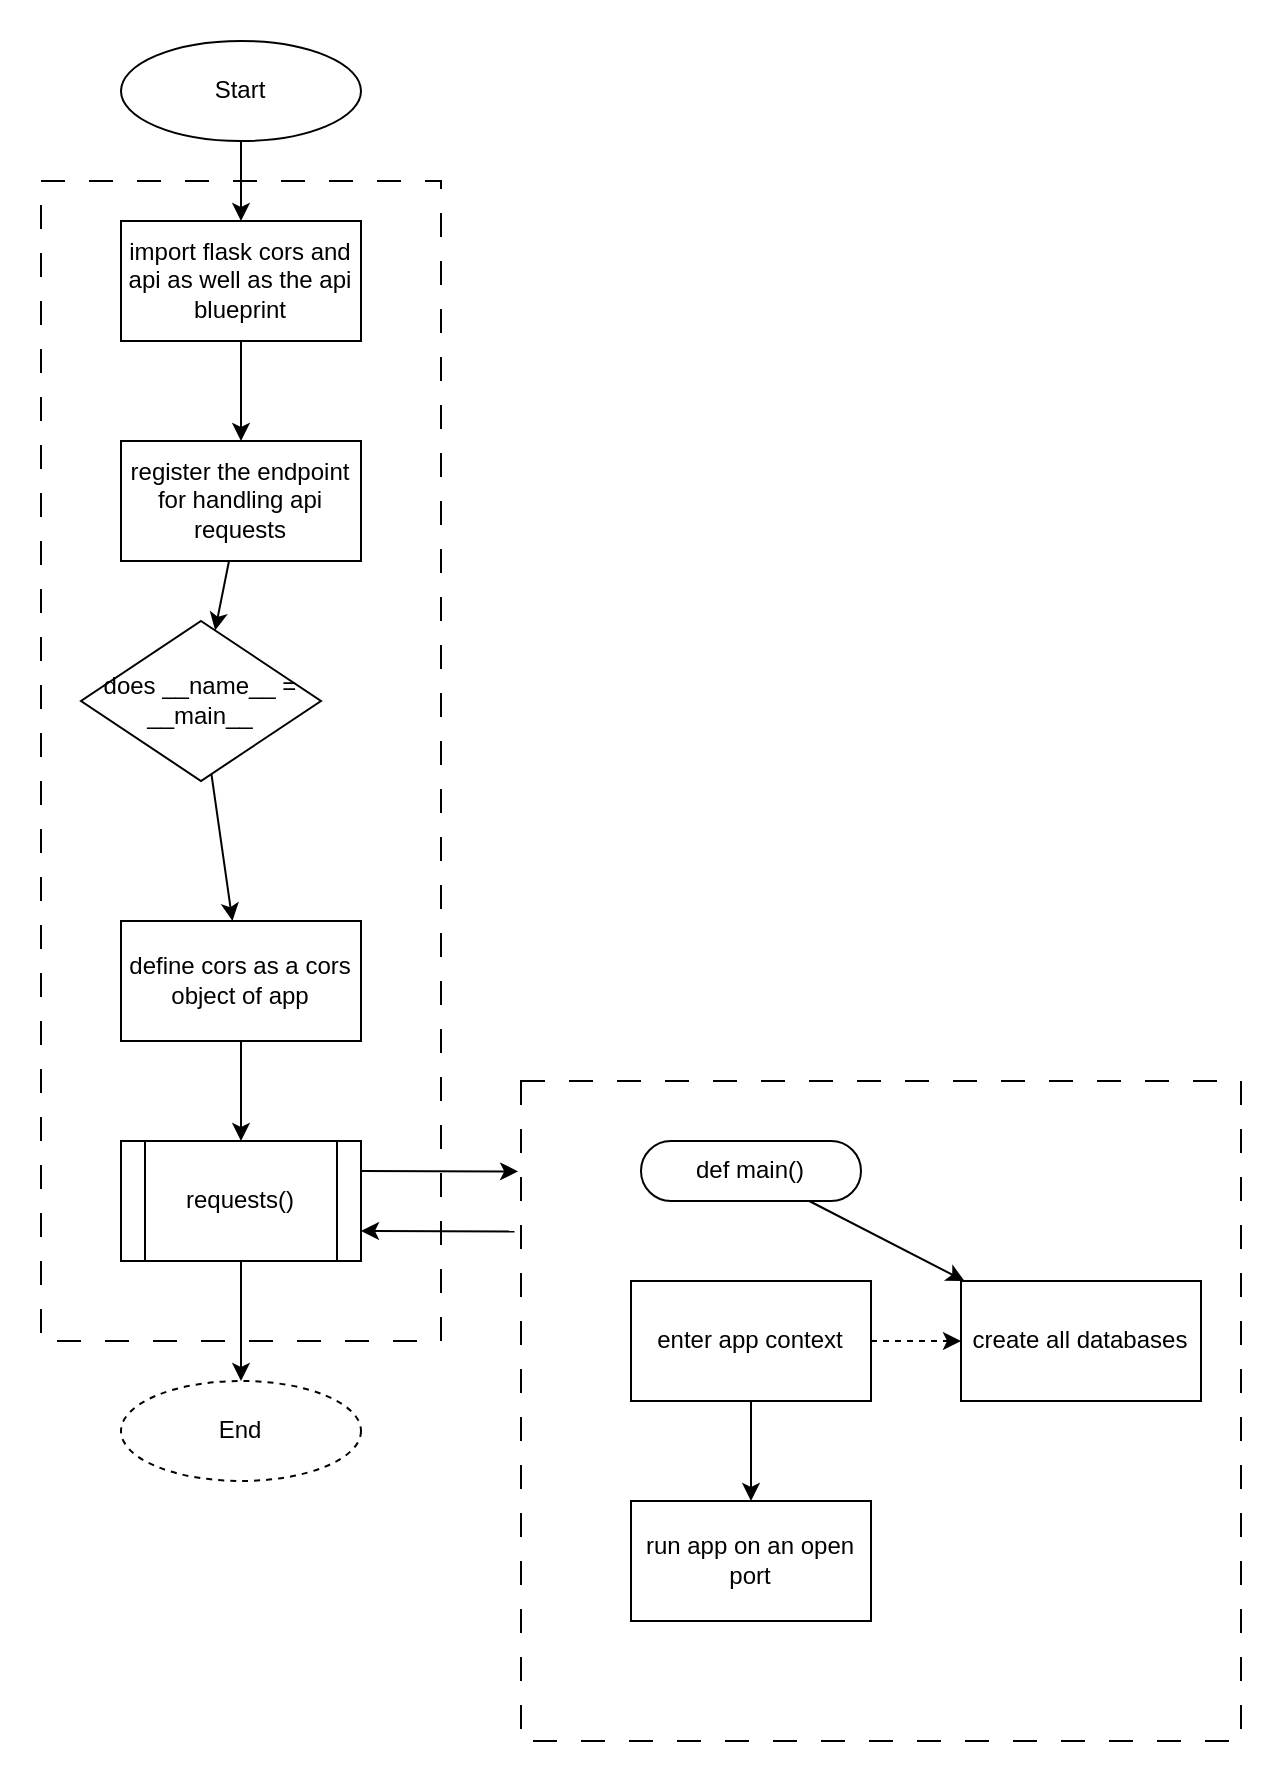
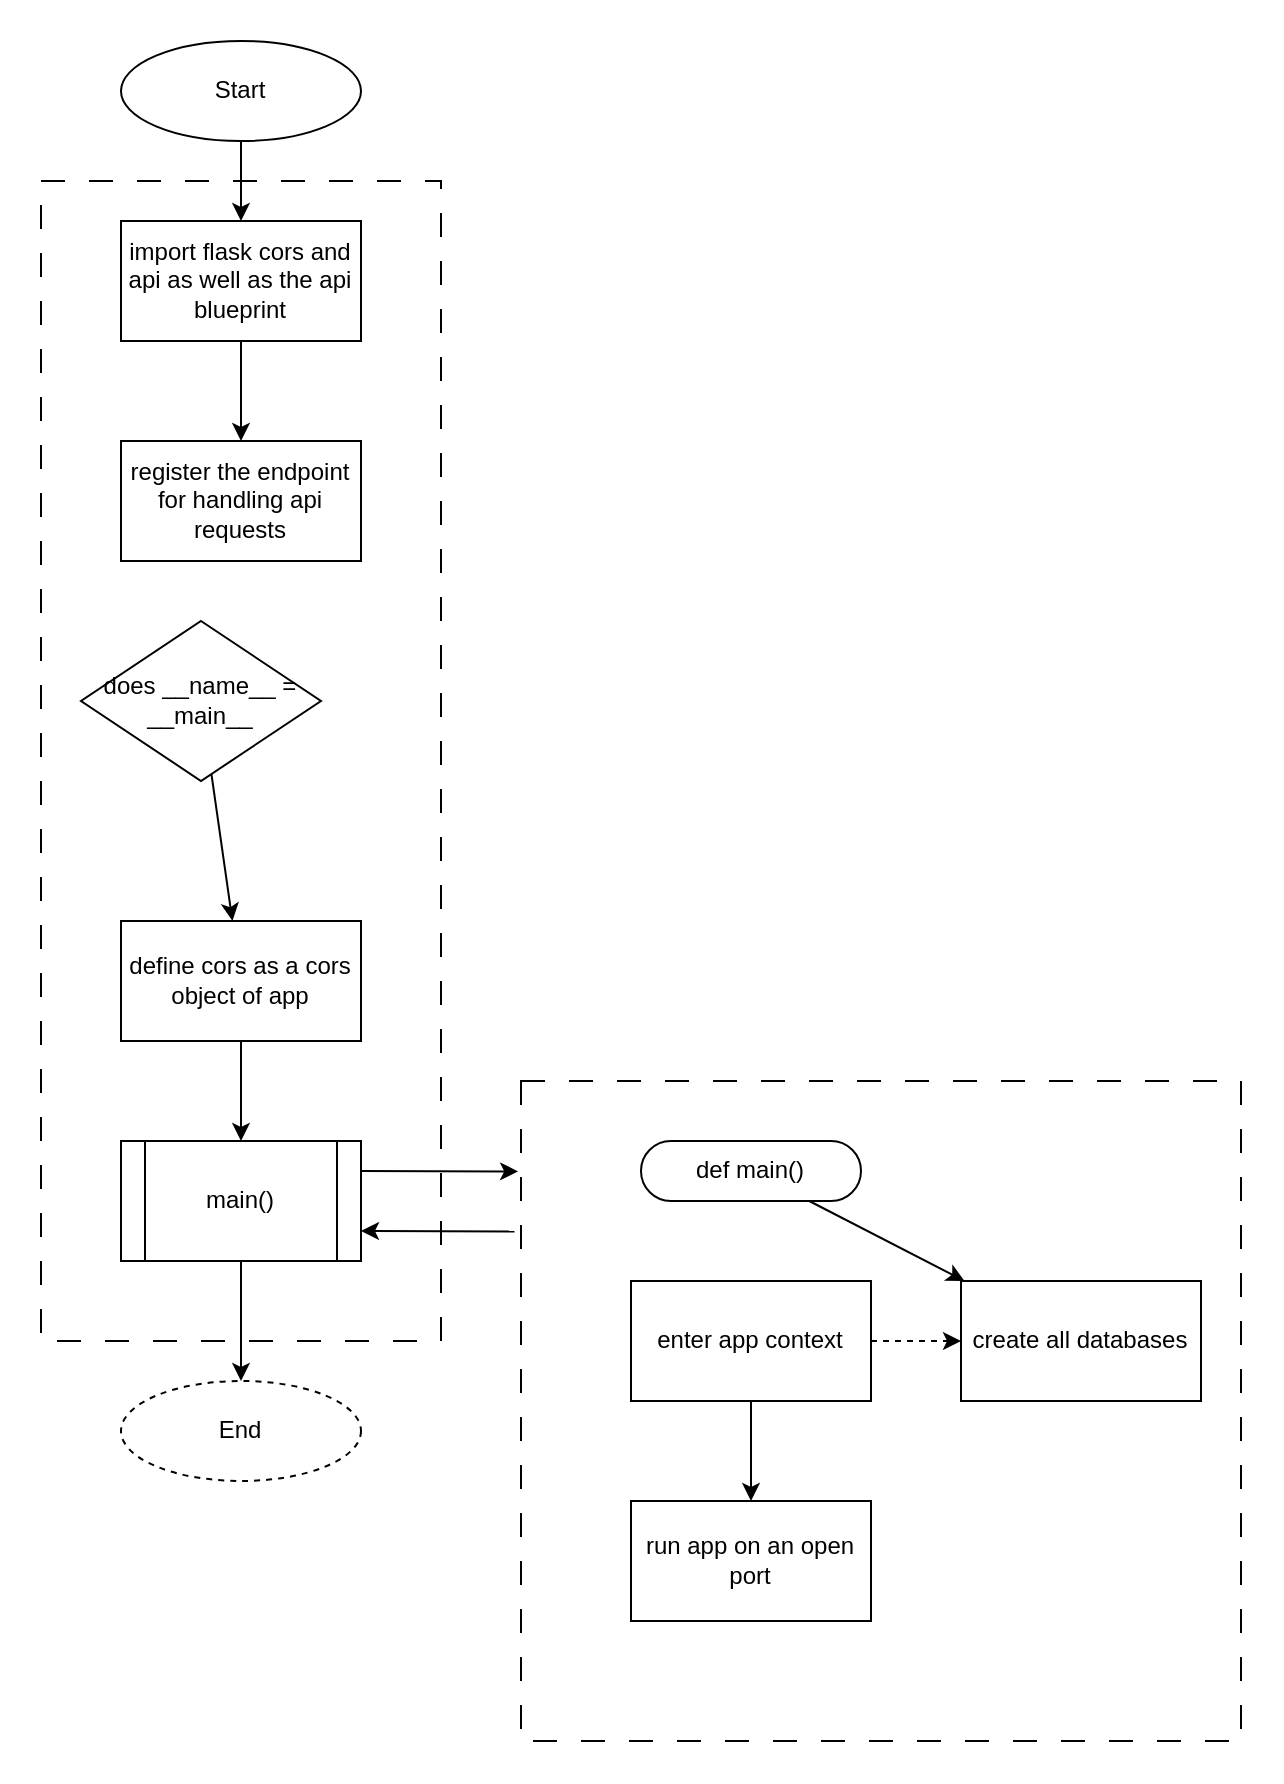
  <mxCell id="0" />
  <mxCell id="1" parent="0" />
  <mxCell id="2" value="" style="rounded=0;whiteSpace=wrap;html=1;dashed=1;dashPattern=12 12;" vertex="1" parent="1"><mxGeometry x="260" y="540" width="360" height="330" as="geometry" /></mxCell>
  <mxCell id="3" value="" style="rounded=0;whiteSpace=wrap;html=1;dashed=1;dashPattern=12 12;" vertex="1" parent="1"><mxGeometry x="20" y="90" width="200" height="580" as="geometry" /></mxCell>
  <mxCell id="4" value="" style="edgeStyle=none;html=1;" edge="1" parent="1" source="5" target="7"><mxGeometry relative="1" as="geometry" /></mxCell>
  <mxCell id="5" value="import flask cors and api as well as the api blueprint" style="rounded=0;whiteSpace=wrap;html=1;" vertex="1" parent="1"><mxGeometry x="60" y="110" width="120" height="60" as="geometry" /></mxCell>
- <mxCell id="6" value="" style="edgeStyle=none;html=1;" edge="1" parent="1" source="7" target="11"><mxGeometry relative="1" as="geometry" /></mxCell>
  <mxCell id="7" value="register the endpoint for handling api requests" style="rounded=0;whiteSpace=wrap;html=1;" vertex="1" parent="1"><mxGeometry x="60" y="220" width="120" height="60" as="geometry" /></mxCell>
  <mxCell id="8" value="" style="edgeStyle=none;html=1;" edge="1" parent="1" source="9" target="5"><mxGeometry relative="1" as="geometry" /></mxCell>
  <mxCell id="9" value="Start" style="ellipse;whiteSpace=wrap;html=1;" vertex="1" parent="1"><mxGeometry x="60" y="20" width="120" height="50" as="geometry" /></mxCell>
  <mxCell id="10" value="" style="edgeStyle=none;html=1;" edge="1" parent="1" source="11" target="13"><mxGeometry relative="1" as="geometry" /></mxCell>
  <mxCell id="11" value="does __name__ = __main__" style="rhombus;whiteSpace=wrap;html=1;" vertex="1" parent="1"><mxGeometry x="40" y="310" width="120" height="80" as="geometry" /></mxCell>
  <mxCell id="12" value="" style="edgeStyle=none;html=1;" edge="1" parent="1" source="13" target="17"><mxGeometry relative="1" as="geometry" /></mxCell>
  <mxCell id="13" value="define cors as a cors object of app" style="rounded=0;whiteSpace=wrap;html=1;" vertex="1" parent="1"><mxGeometry x="60" y="460" width="120" height="60" as="geometry" /></mxCell>
  <mxCell id="14" value="" style="edgeStyle=none;html=1;" edge="1" parent="1" source="17" target="18"><mxGeometry relative="1" as="geometry" /></mxCell>
  <mxCell id="15" style="edgeStyle=none;html=1;exitX=1;exitY=0.25;exitDx=0;exitDy=0;entryX=-0.004;entryY=0.137;entryDx=0;entryDy=0;entryPerimeter=0;" edge="1" parent="1" source="17" target="2"><mxGeometry relative="1" as="geometry" /></mxCell>
  <mxCell id="16" style="edgeStyle=none;html=1;exitX=1;exitY=0.75;exitDx=0;exitDy=0;entryX=-0.009;entryY=0.228;entryDx=0;entryDy=0;entryPerimeter=0;startArrow=classic;startFill=1;endArrow=none;endFill=0;" edge="1" parent="1" source="17" target="2"><mxGeometry relative="1" as="geometry" /></mxCell>
- <mxCell id="17" value="requests()" style="shape=process;whiteSpace=wrap;html=1;backgroundOutline=1;" vertex="1" parent="1"><mxGeometry x="60" y="570" width="120" height="60" as="geometry" /></mxCell>
+ <mxCell id="17" value="main()" style="shape=process;whiteSpace=wrap;html=1;backgroundOutline=1;" vertex="1" parent="1"><mxGeometry x="60" y="570" width="120" height="60" as="geometry" /></mxCell>
  <mxCell id="18" value="End" style="ellipse;whiteSpace=wrap;html=1;dashed=1;" vertex="1" parent="1"><mxGeometry x="60" y="690" width="120" height="50" as="geometry" /></mxCell>
  <mxCell id="19" value="" style="edgeStyle=none;html=1;" edge="1" parent="1" source="20" target="24"><mxGeometry relative="1" as="geometry" /></mxCell>
  <mxCell id="20" value="def main()" style="rounded=1;whiteSpace=wrap;html=1;arcSize=50;" vertex="1" parent="1"><mxGeometry x="320" y="570" width="110" height="30" as="geometry" /></mxCell>
  <mxCell id="21" value="" style="edgeStyle=none;html=1;dashed=1;" edge="1" parent="1" source="23" target="24"><mxGeometry relative="1" as="geometry" /></mxCell>
  <mxCell id="22" value="" style="edgeStyle=none;html=1;" edge="1" parent="1" source="23" target="25"><mxGeometry relative="1" as="geometry" /></mxCell>
  <mxCell id="23" value="enter app context" style="rounded=0;whiteSpace=wrap;html=1;" vertex="1" parent="1"><mxGeometry x="315" y="640" width="120" height="60" as="geometry" /></mxCell>
  <mxCell id="24" value="create all databases" style="rounded=0;whiteSpace=wrap;html=1;" vertex="1" parent="1"><mxGeometry x="480" y="640" width="120" height="60" as="geometry" /></mxCell>
  <mxCell id="25" value="run app on an open port" style="rounded=0;whiteSpace=wrap;html=1;" vertex="1" parent="1"><mxGeometry x="315" y="750" width="120" height="60" as="geometry" /></mxCell>
